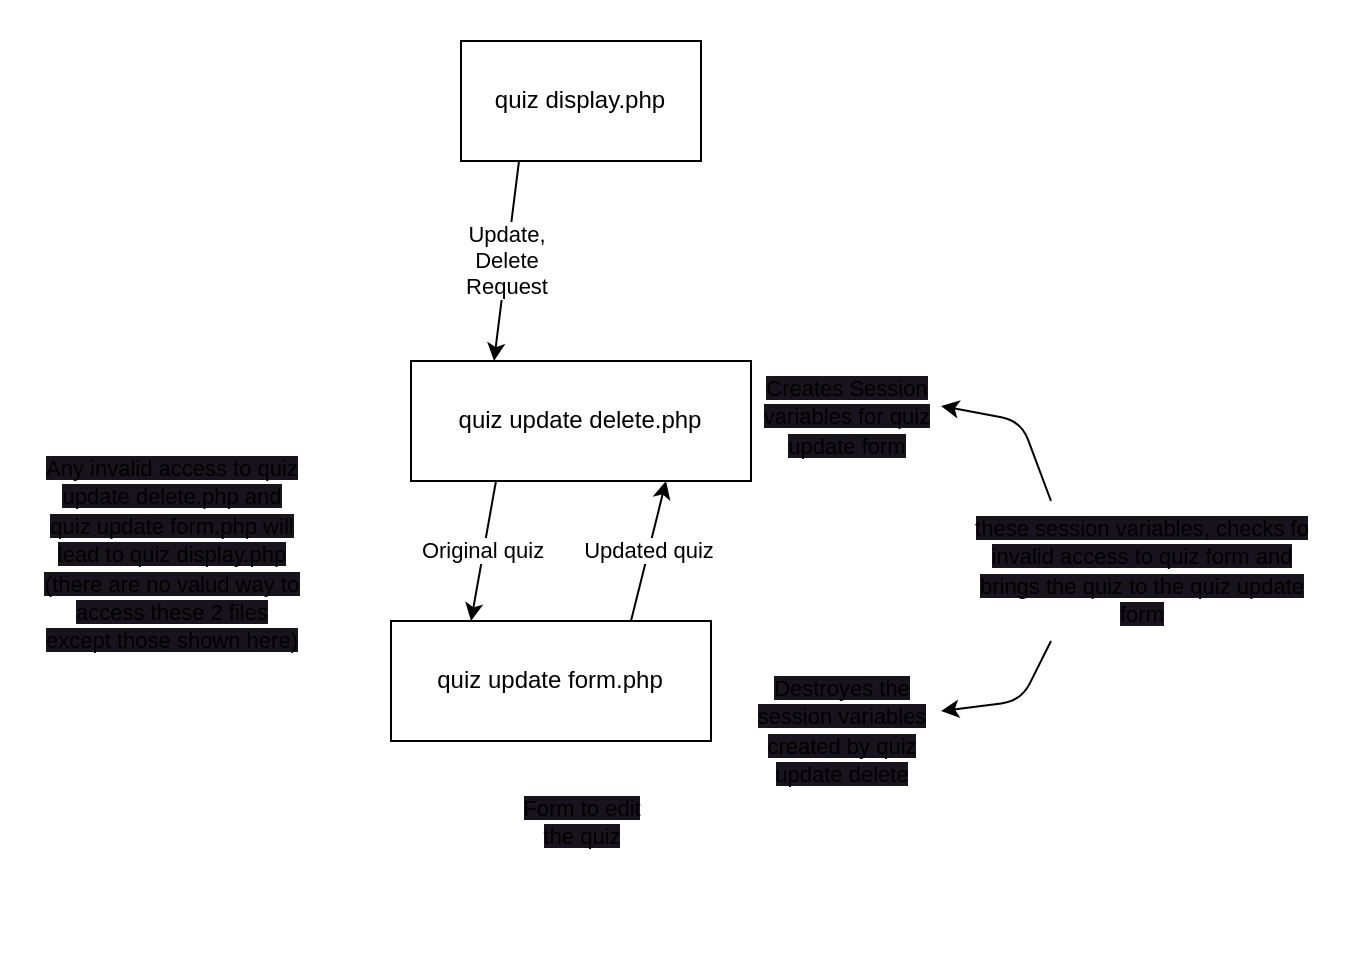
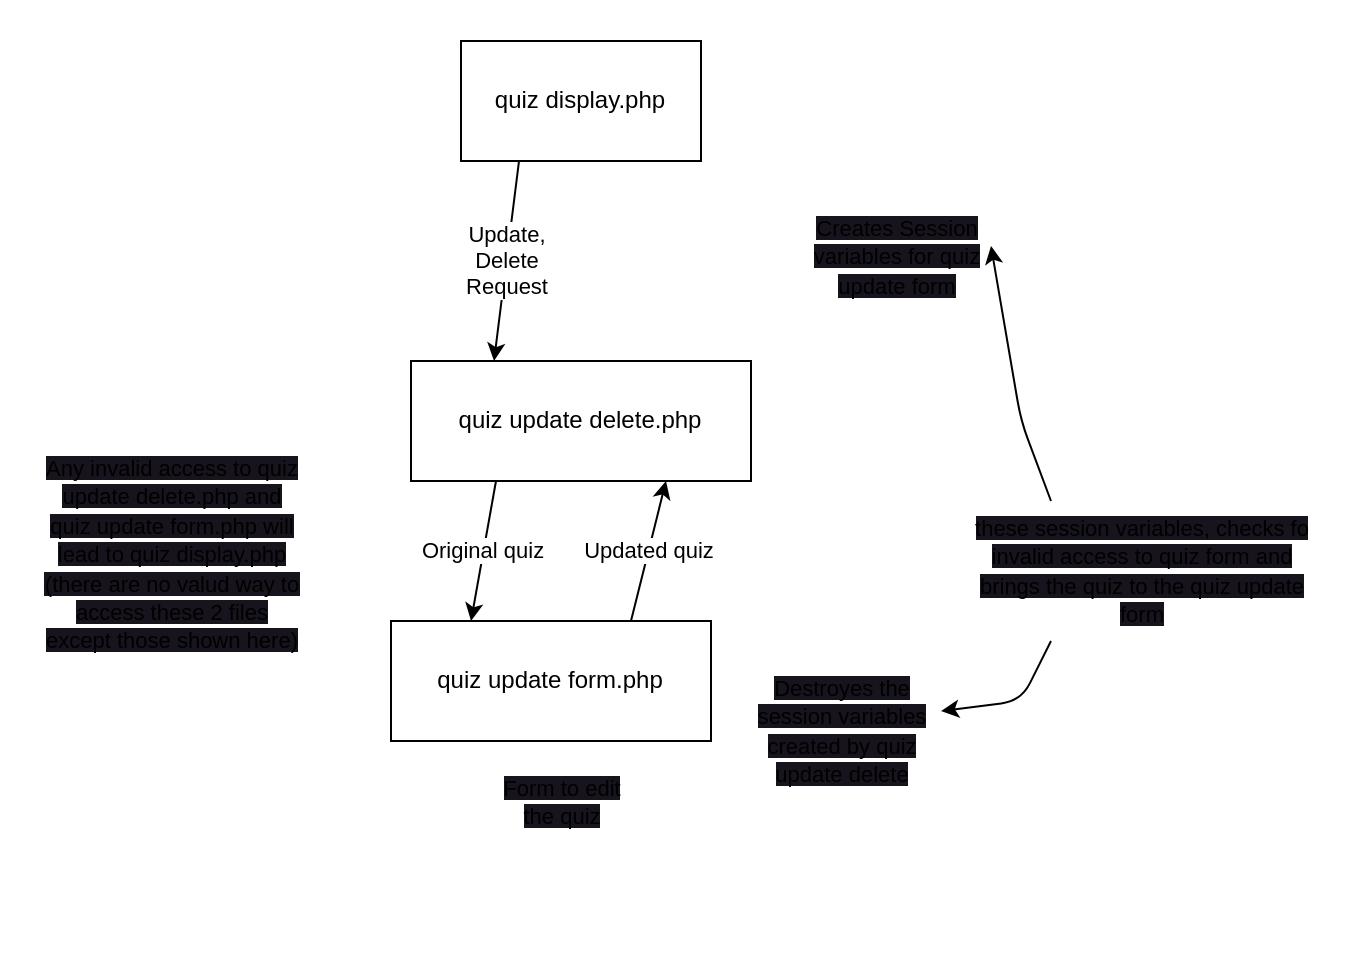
  <mxCell id="0" />
  <mxCell id="1" parent="0" />
  <mxCell id="2" value="Update,&lt;br&gt;Delete&lt;br&gt;Request" style="edgeStyle=none;html=1;exitX=0.25;exitY=1;exitDx=0;exitDy=0;entryX=0.25;entryY=0;entryDx=0;entryDy=0;" edge="1" parent="1"><mxGeometry relative="1" as="geometry"><mxPoint x="259" y="80" as="sourcePoint" /><mxPoint x="246.5" y="180" as="targetPoint" /></mxGeometry></mxCell>
  <mxCell id="3" value="quiz display.php" style="whiteSpace=wrap;html=1;" vertex="1" parent="1"><mxGeometry x="230" y="20" width="120" height="60" as="geometry" /></mxCell>
  <mxCell id="4" value="Original quiz" style="edgeStyle=none;html=1;exitX=0.25;exitY=1;exitDx=0;exitDy=0;entryX=0.25;entryY=0;entryDx=0;entryDy=0;" edge="1" parent="1" source="5" target="7"><mxGeometry relative="1" as="geometry" /></mxCell>
  <mxCell id="5" value="quiz update delete.php" style="whiteSpace=wrap;html=1;" vertex="1" parent="1"><mxGeometry x="205" y="180" width="170" height="60" as="geometry" /></mxCell>
  <mxCell id="6" value="Updated quiz" style="edgeStyle=none;html=1;exitX=0.75;exitY=0;exitDx=0;exitDy=0;entryX=0.75;entryY=1;entryDx=0;entryDy=0;" edge="1" parent="1" source="7" target="5"><mxGeometry relative="1" as="geometry" /></mxCell>
  <mxCell id="7" value="quiz update form.php" style="whiteSpace=wrap;html=1;" vertex="1" parent="1"><mxGeometry x="195" y="310" width="160" height="60" as="geometry" /></mxCell>
- <mxCell id="8" value="&lt;div style=&quot;text-align: center;&quot;&gt;&lt;span style=&quot;font-size: 11px; background-color: rgb(24, 20, 29);&quot;&gt;Form to edit the quiz&lt;/span&gt;&lt;/div&gt;" style="text;whiteSpace=wrap;html=1;" vertex="1" parent="1"><mxGeometry x="255" y="390" width="70" height="70" as="geometry" /></mxCell>
- <mxCell id="9" value="&lt;div style=&quot;text-align: center;&quot;&gt;&lt;span style=&quot;font-size: 11px; background-color: rgb(24, 20, 29);&quot;&gt;Creates Session variables for quiz update form&lt;/span&gt;&lt;/div&gt;" style="text;whiteSpace=wrap;html=1;" vertex="1" parent="1"><mxGeometry x="375" y="180" width="95" height="90" as="geometry" /></mxCell>
+ <mxCell id="8" value="&lt;div style=&quot;text-align: center;&quot;&gt;&lt;span style=&quot;font-size: 11px; background-color: rgb(24, 20, 29);&quot;&gt;Form to edit the quiz&lt;/span&gt;&lt;/div&gt;" style="text;whiteSpace=wrap;html=1;" vertex="1" parent="1"><mxGeometry x="245" y="380" width="70" height="70" as="geometry" /></mxCell>
+ <mxCell id="9" value="&lt;div style=&quot;text-align: center;&quot;&gt;&lt;span style=&quot;font-size: 11px; background-color: rgb(24, 20, 29);&quot;&gt;Creates Session variables for quiz update form&lt;/span&gt;&lt;/div&gt;" style="text;whiteSpace=wrap;html=1;" vertex="1" parent="1"><mxGeometry x="400" y="100" width="95" height="90" as="geometry" /></mxCell>
  <mxCell id="10" value="&lt;div style=&quot;text-align: center;&quot;&gt;&lt;span style=&quot;font-size: 11px; background-color: rgb(24, 20, 29);&quot;&gt;Destroyes the session variables created by quiz update delete&lt;/span&gt;&lt;/div&gt;" style="text;whiteSpace=wrap;html=1;" vertex="1" parent="1"><mxGeometry x="370" y="330" width="100" height="100" as="geometry" /></mxCell>
  <mxCell id="11" style="edgeStyle=none;html=1;exitX=0.25;exitY=0;exitDx=0;exitDy=0;entryX=1;entryY=0.25;entryDx=0;entryDy=0;" edge="1" parent="1" source="13" target="9"><mxGeometry relative="1" as="geometry"><Array as="points"><mxPoint x="510" y="210" /></Array></mxGeometry></mxCell>
  <mxCell id="12" style="edgeStyle=none;html=1;exitX=0.25;exitY=1;exitDx=0;exitDy=0;entryX=1;entryY=0.25;entryDx=0;entryDy=0;" edge="1" parent="1" source="13" target="10"><mxGeometry relative="1" as="geometry"><Array as="points"><mxPoint x="510" y="350" /></Array></mxGeometry></mxCell>
  <mxCell id="13" value="&lt;div style=&quot;text-align: center;&quot;&gt;&lt;span style=&quot;font-size: 11px; background-color: rgb(24, 20, 29);&quot;&gt;these session variables, checks fo invalid access to quiz form and brings the quiz to the quiz update form&lt;/span&gt;&lt;/div&gt;" style="text;whiteSpace=wrap;html=1;" vertex="1" parent="1"><mxGeometry x="480" y="250" width="180" height="70" as="geometry" /></mxCell>
  <mxCell id="14" value="&lt;div style=&quot;text-align: center;&quot;&gt;&lt;span style=&quot;font-size: 11px; background-color: rgb(24, 20, 29);&quot;&gt;Any invalid access to quiz update delete.php and quiz update form.php will lead to quiz display.php&lt;/span&gt;&lt;/div&gt;&lt;div style=&quot;text-align: center;&quot;&gt;&lt;span style=&quot;font-size: 11px; background-color: rgb(24, 20, 29);&quot;&gt;(there are no valud way to access these 2 files except those shown here)&lt;/span&gt;&lt;/div&gt;" style="text;whiteSpace=wrap;html=1;" vertex="1" parent="1"><mxGeometry x="20" y="220" width="130" height="120" as="geometry" /></mxCell>
